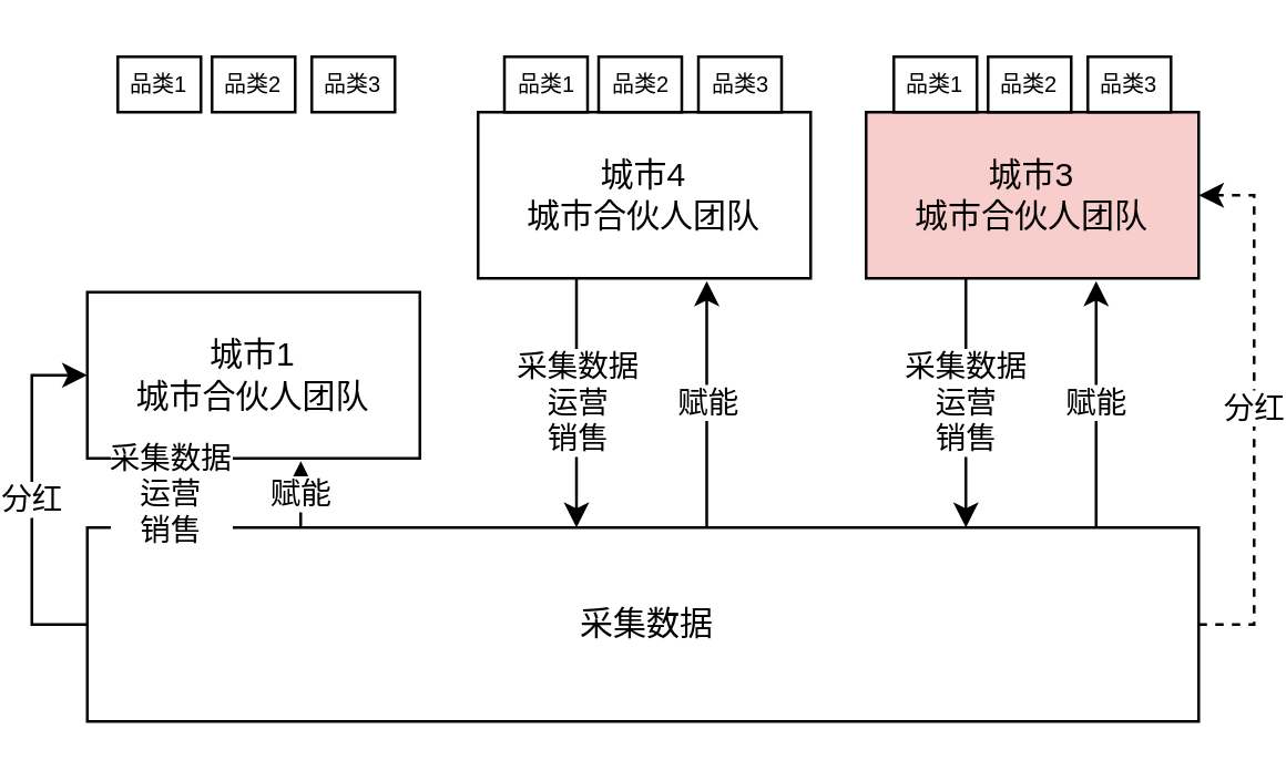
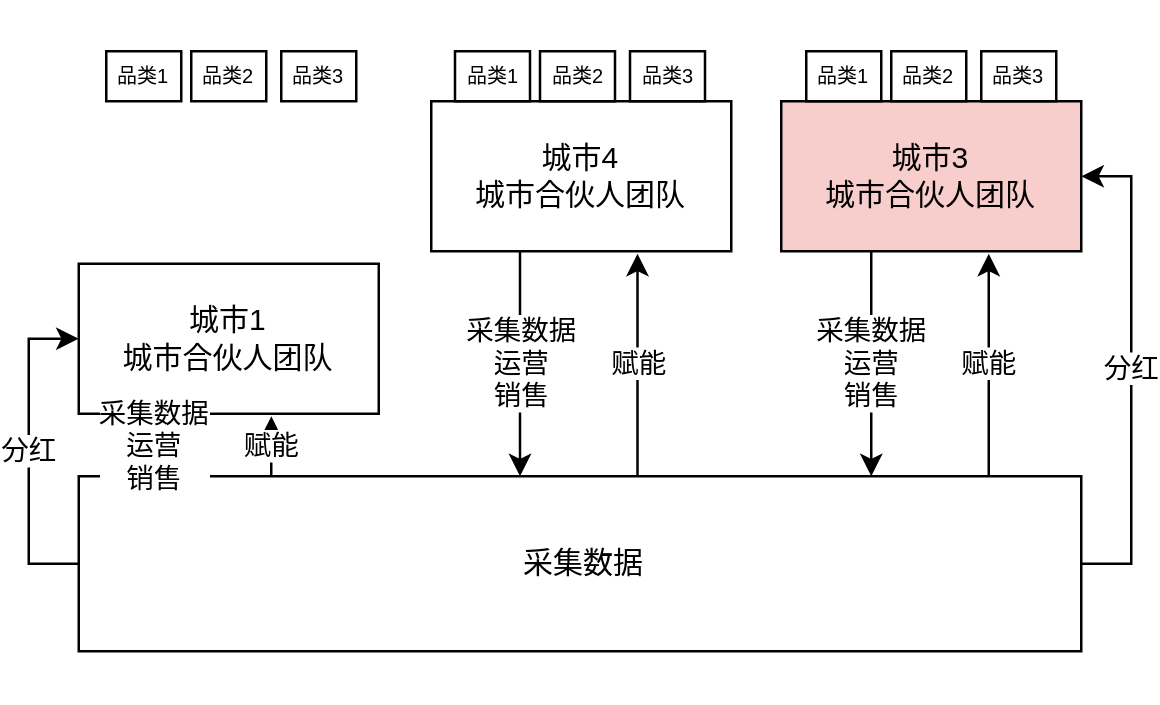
  <mxCell id="0" />
  <mxCell id="1" parent="0" />
- <mxCell id="2" value="分红" style="edgeStyle=orthogonalEdgeStyle;rounded=0;orthogonalLoop=1;jettySize=auto;html=1;exitX=1;exitY=0.5;exitDx=0;exitDy=0;entryX=1;entryY=0.5;entryDx=0;entryDy=0;dashed=1;" edge="1" parent="1" source="4" target="7"><mxGeometry relative="1" as="geometry" /></mxCell>
+ <mxCell id="2" value="分红" style="edgeStyle=orthogonalEdgeStyle;rounded=0;orthogonalLoop=1;jettySize=auto;html=1;exitX=1;exitY=0.5;exitDx=0;exitDy=0;entryX=1;entryY=0.5;entryDx=0;entryDy=0;" edge="1" parent="1" source="4" target="7"><mxGeometry relative="1" as="geometry" /></mxCell>
  <mxCell id="3" value="分红" style="edgeStyle=orthogonalEdgeStyle;rounded=0;orthogonalLoop=1;jettySize=auto;html=1;exitX=0;exitY=0.5;exitDx=0;exitDy=0;entryX=0;entryY=0.5;entryDx=0;entryDy=0;" edge="1" parent="1" source="4" target="5"><mxGeometry relative="1" as="geometry" /></mxCell>
  <mxCell id="4" value="&amp;nbsp;采集数据" style="rounded=0;whiteSpace=wrap;html=1;" vertex="1" parent="1"><mxGeometry x="20" y="190" width="401" height="70" as="geometry" /></mxCell>
  <mxCell id="5" value="城市1&lt;br&gt;城市合伙人团队" style="rounded=0;whiteSpace=wrap;html=1;" vertex="1" parent="1"><mxGeometry x="20" y="105" width="120" height="60" as="geometry" /></mxCell>
  <mxCell id="6" value="城市4&lt;br&gt;城市合伙人团队" style="rounded=0;whiteSpace=wrap;html=1;" vertex="1" parent="1"><mxGeometry x="161" y="40" width="120" height="60" as="geometry" /></mxCell>
  <mxCell id="7" value="城市3&lt;br&gt;城市合伙人团队" style="rounded=0;whiteSpace=wrap;html=1;fillColor=#f8cecc;" vertex="1" parent="1"><mxGeometry x="301" y="40" width="120" height="60" as="geometry" /></mxCell>
  <mxCell id="8" value="采集数据&lt;br&gt;运营&lt;br&gt;销售" style="edgeStyle=orthogonalEdgeStyle;rounded=0;orthogonalLoop=1;jettySize=auto;html=1;exitX=0.25;exitY=1;exitDx=0;exitDy=0;entryX=0.075;entryY=0;entryDx=0;entryDy=0;entryPerimeter=0;" edge="1" parent="1" source="5" target="4"><mxGeometry relative="1" as="geometry" /></mxCell>
  <mxCell id="9" value="赋能" style="edgeStyle=orthogonalEdgeStyle;rounded=0;orthogonalLoop=1;jettySize=auto;html=1;exitX=0.192;exitY=0;exitDx=0;exitDy=0;entryX=0.642;entryY=1.017;entryDx=0;entryDy=0;entryPerimeter=0;exitPerimeter=0;" edge="1" parent="1" source="4" target="5"><mxGeometry relative="1" as="geometry" /></mxCell>
  <mxCell id="10" value="赋能" style="edgeStyle=orthogonalEdgeStyle;rounded=0;orthogonalLoop=1;jettySize=auto;html=1;exitX=0.192;exitY=0;exitDx=0;exitDy=0;entryX=0.642;entryY=1.017;entryDx=0;entryDy=0;entryPerimeter=0;exitPerimeter=0;" edge="1" parent="1"><mxGeometry relative="1" as="geometry"><mxPoint x="243.5" y="190" as="sourcePoint" /><mxPoint x="243.5" y="101" as="targetPoint" /></mxGeometry></mxCell>
  <mxCell id="11" value="采集数据&lt;br&gt;运营&lt;br&gt;销售" style="edgeStyle=orthogonalEdgeStyle;rounded=0;orthogonalLoop=1;jettySize=auto;html=1;exitX=0.25;exitY=1;exitDx=0;exitDy=0;entryX=0.075;entryY=0;entryDx=0;entryDy=0;entryPerimeter=0;" edge="1" parent="1"><mxGeometry relative="1" as="geometry"><mxPoint x="196.5" y="100" as="sourcePoint" /><mxPoint x="196.5" y="190" as="targetPoint" /></mxGeometry></mxCell>
  <mxCell id="12" value="赋能" style="edgeStyle=orthogonalEdgeStyle;rounded=0;orthogonalLoop=1;jettySize=auto;html=1;exitX=0.192;exitY=0;exitDx=0;exitDy=0;entryX=0.642;entryY=1.017;entryDx=0;entryDy=0;entryPerimeter=0;exitPerimeter=0;" edge="1" parent="1"><mxGeometry relative="1" as="geometry"><mxPoint x="384" y="190" as="sourcePoint" /><mxPoint x="384" y="101" as="targetPoint" /></mxGeometry></mxCell>
  <mxCell id="13" value="采集数据&lt;br&gt;运营&lt;br&gt;销售" style="edgeStyle=orthogonalEdgeStyle;rounded=0;orthogonalLoop=1;jettySize=auto;html=1;exitX=0.25;exitY=1;exitDx=0;exitDy=0;entryX=0.075;entryY=0;entryDx=0;entryDy=0;entryPerimeter=0;" edge="1" parent="1"><mxGeometry relative="1" as="geometry"><mxPoint x="337" y="100" as="sourcePoint" /><mxPoint x="337" y="190" as="targetPoint" /></mxGeometry></mxCell>
  <mxCell id="14" value="品类1" style="rounded=0;whiteSpace=wrap;html=1;fontSize=8;" vertex="1" parent="1"><mxGeometry x="31" y="20" width="30" height="20" as="geometry" /></mxCell>
  <mxCell id="15" value="品类2" style="rounded=0;whiteSpace=wrap;html=1;fontSize=8;" vertex="1" parent="1"><mxGeometry x="65" y="20" width="30" height="20" as="geometry" /></mxCell>
  <mxCell id="16" value="品类3" style="rounded=0;whiteSpace=wrap;html=1;fontSize=8;" vertex="1" parent="1"><mxGeometry x="101" y="20" width="30" height="20" as="geometry" /></mxCell>
  <mxCell id="17" value="品类1" style="rounded=0;whiteSpace=wrap;html=1;fontSize=8;" vertex="1" parent="1"><mxGeometry x="170.5" y="20" width="30" height="20" as="geometry" /></mxCell>
  <mxCell id="18" value="品类2" style="rounded=0;whiteSpace=wrap;html=1;fontSize=8;" vertex="1" parent="1"><mxGeometry x="204.5" y="20" width="30" height="20" as="geometry" /></mxCell>
  <mxCell id="19" value="品类3" style="rounded=0;whiteSpace=wrap;html=1;fontSize=8;" vertex="1" parent="1"><mxGeometry x="240.5" y="20" width="30" height="20" as="geometry" /></mxCell>
  <mxCell id="20" value="品类1" style="rounded=0;whiteSpace=wrap;html=1;fontSize=8;" vertex="1" parent="1"><mxGeometry x="311" y="20" width="30" height="20" as="geometry" /></mxCell>
  <mxCell id="21" value="品类2" style="rounded=0;whiteSpace=wrap;html=1;fontSize=8;" vertex="1" parent="1"><mxGeometry x="345" y="20" width="30" height="20" as="geometry" /></mxCell>
  <mxCell id="22" value="品类3" style="rounded=0;whiteSpace=wrap;html=1;fontSize=8;" vertex="1" parent="1"><mxGeometry x="381" y="20" width="30" height="20" as="geometry" /></mxCell>
